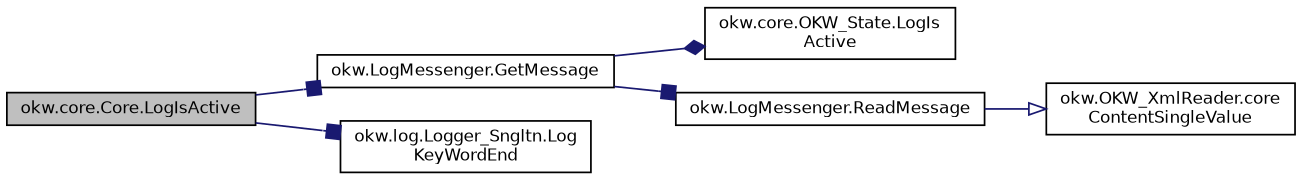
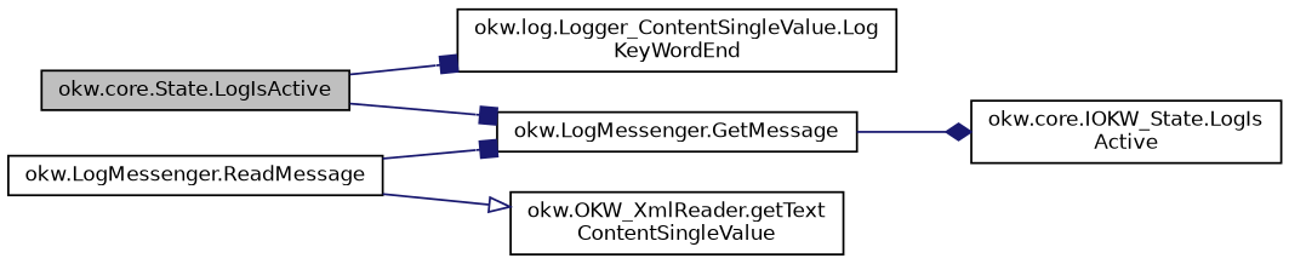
  digraph {
    rankdir=LR
    node [color=black fillcolor=white fontname=Helvetica fontsize=10 shape=record style=filled]
    edge [arrowhead=box color=midnightblue fontname=Helvetica fontsize=10 labelfontname=Helvetica labelfontsize=10 style=solid]
-   n1 [fillcolor=grey75 fontcolor=black height=0.2 label="okw.core.Core.LogIsActive" width=0.4]
+   n1 [fillcolor=grey75 fontcolor=black height=0.2 label="okw.core.State.LogIsActive" width=0.4]
    n2 [height=0.2 label="okw.LogMessenger.GetMessage" width=0.4]
-   n3 [height=0.2 label="okw.log.Logger_Sngltn.Log\lKeyWordEnd" width=0.4]
-   n4 [height=0.2 label="okw.core.OKW_State.LogIs\lActive" width=0.4]
+   n3 [height=0.2 label="okw.log.Logger_ContentSingleValue.Log\lKeyWordEnd" width=0.4]
+   n4 [height=0.2 label="okw.core.IOKW_State.LogIs\lActive" width=0.4]
    n5 [height=0.2 label="okw.LogMessenger.ReadMessage" width=0.4]
-   n6 [height=0.2 label="okw.OKW_XmlReader.core\lContentSingleValue" width=0.4]
+   n6 [height=0.2 label="okw.OKW_XmlReader.getText\lContentSingleValue" width=0.4]
    n1 -> n2
    n1 -> n3
    n2 -> n4 [arrowhead=diamond]
-   n2 -> n5
+   n5 -> n2
    n5 -> n6 [arrowhead=onormal]
  }
